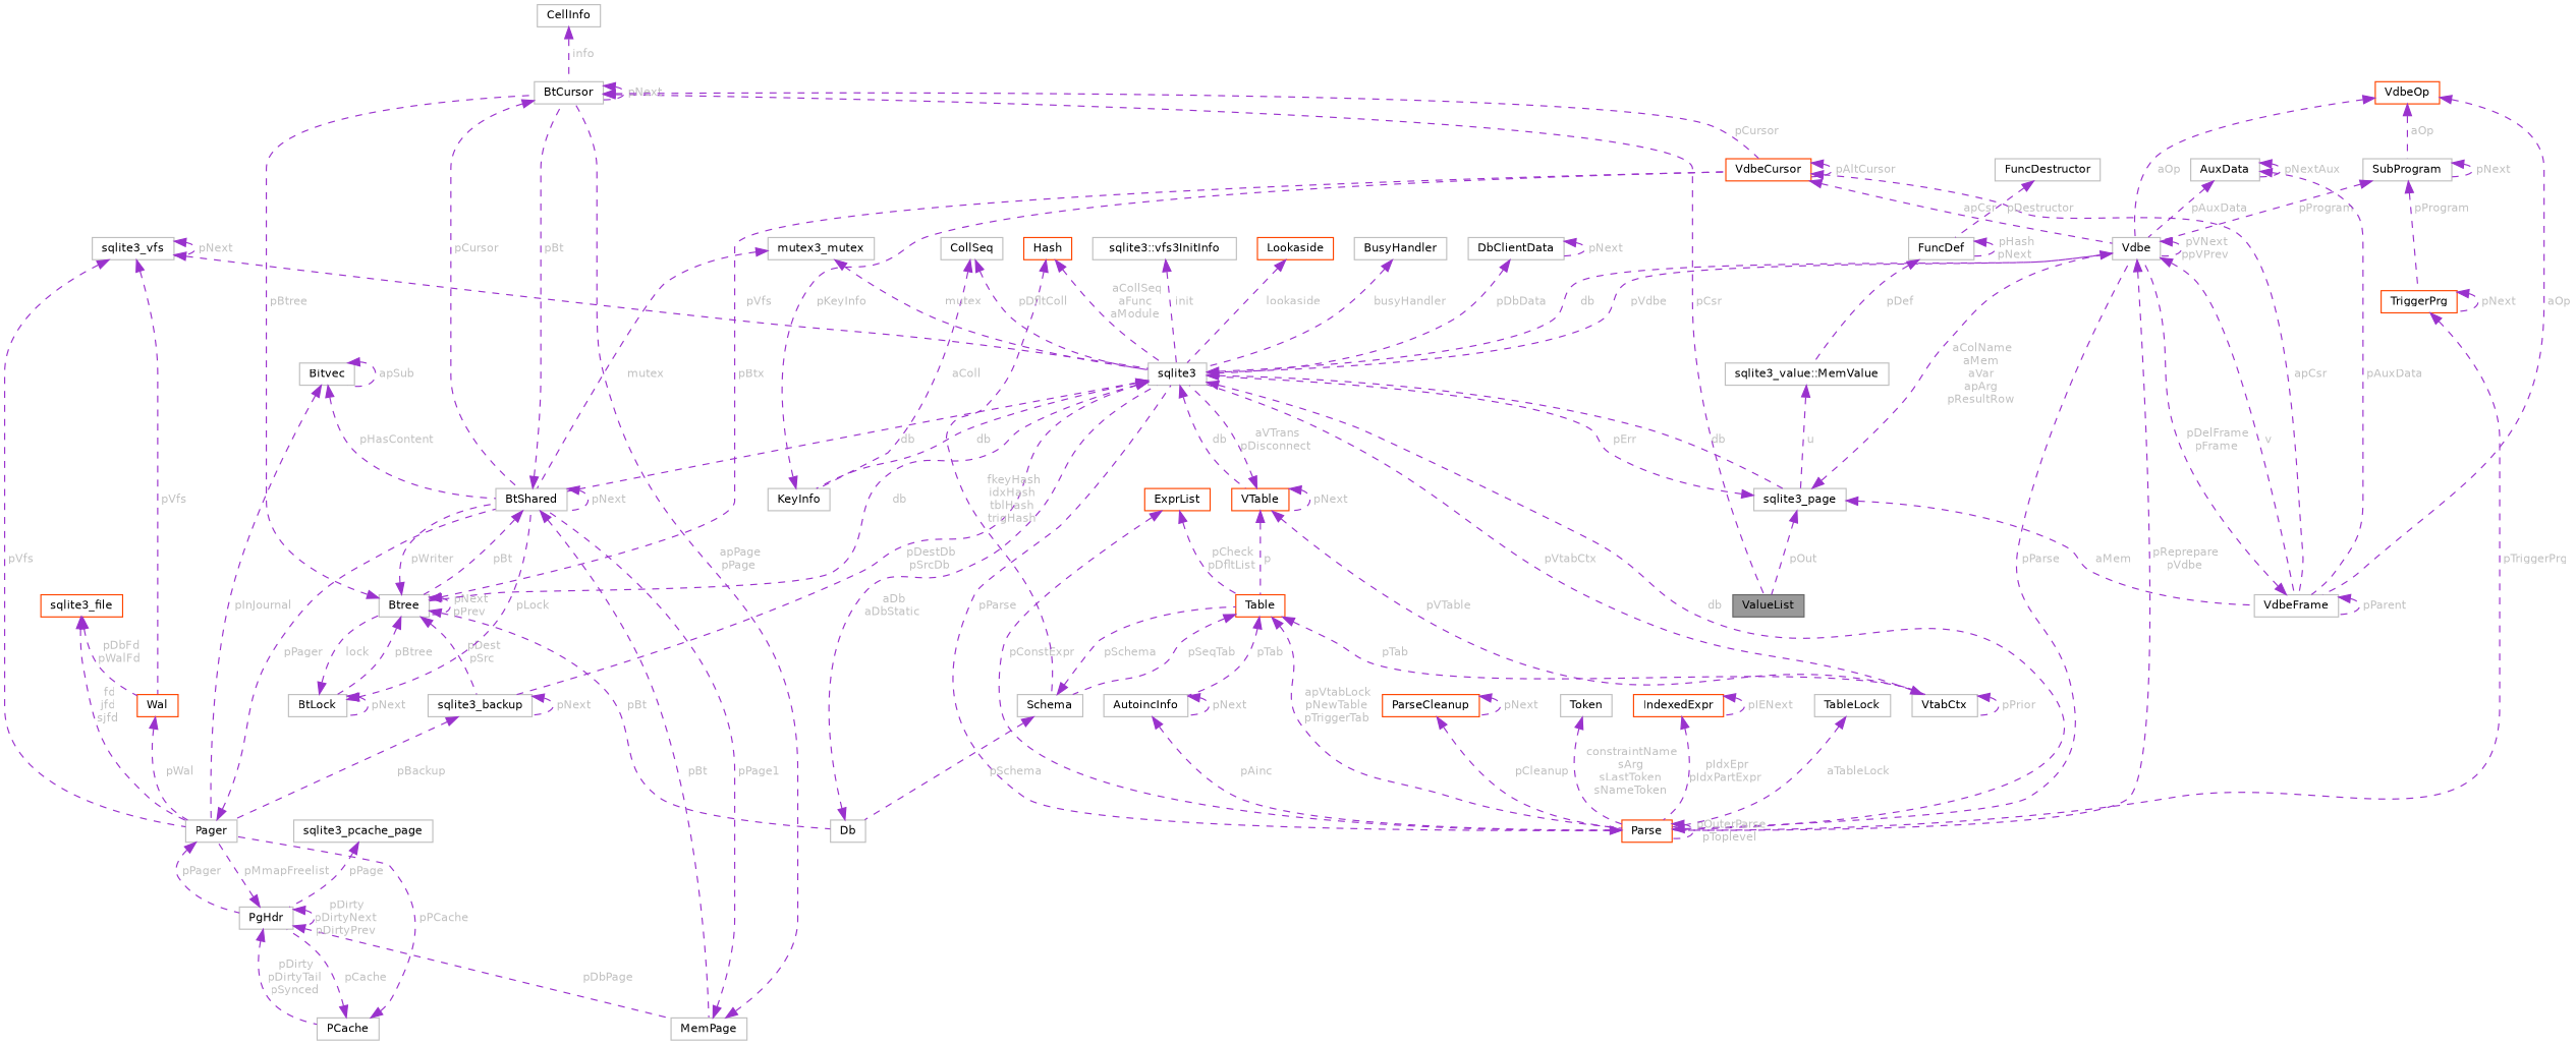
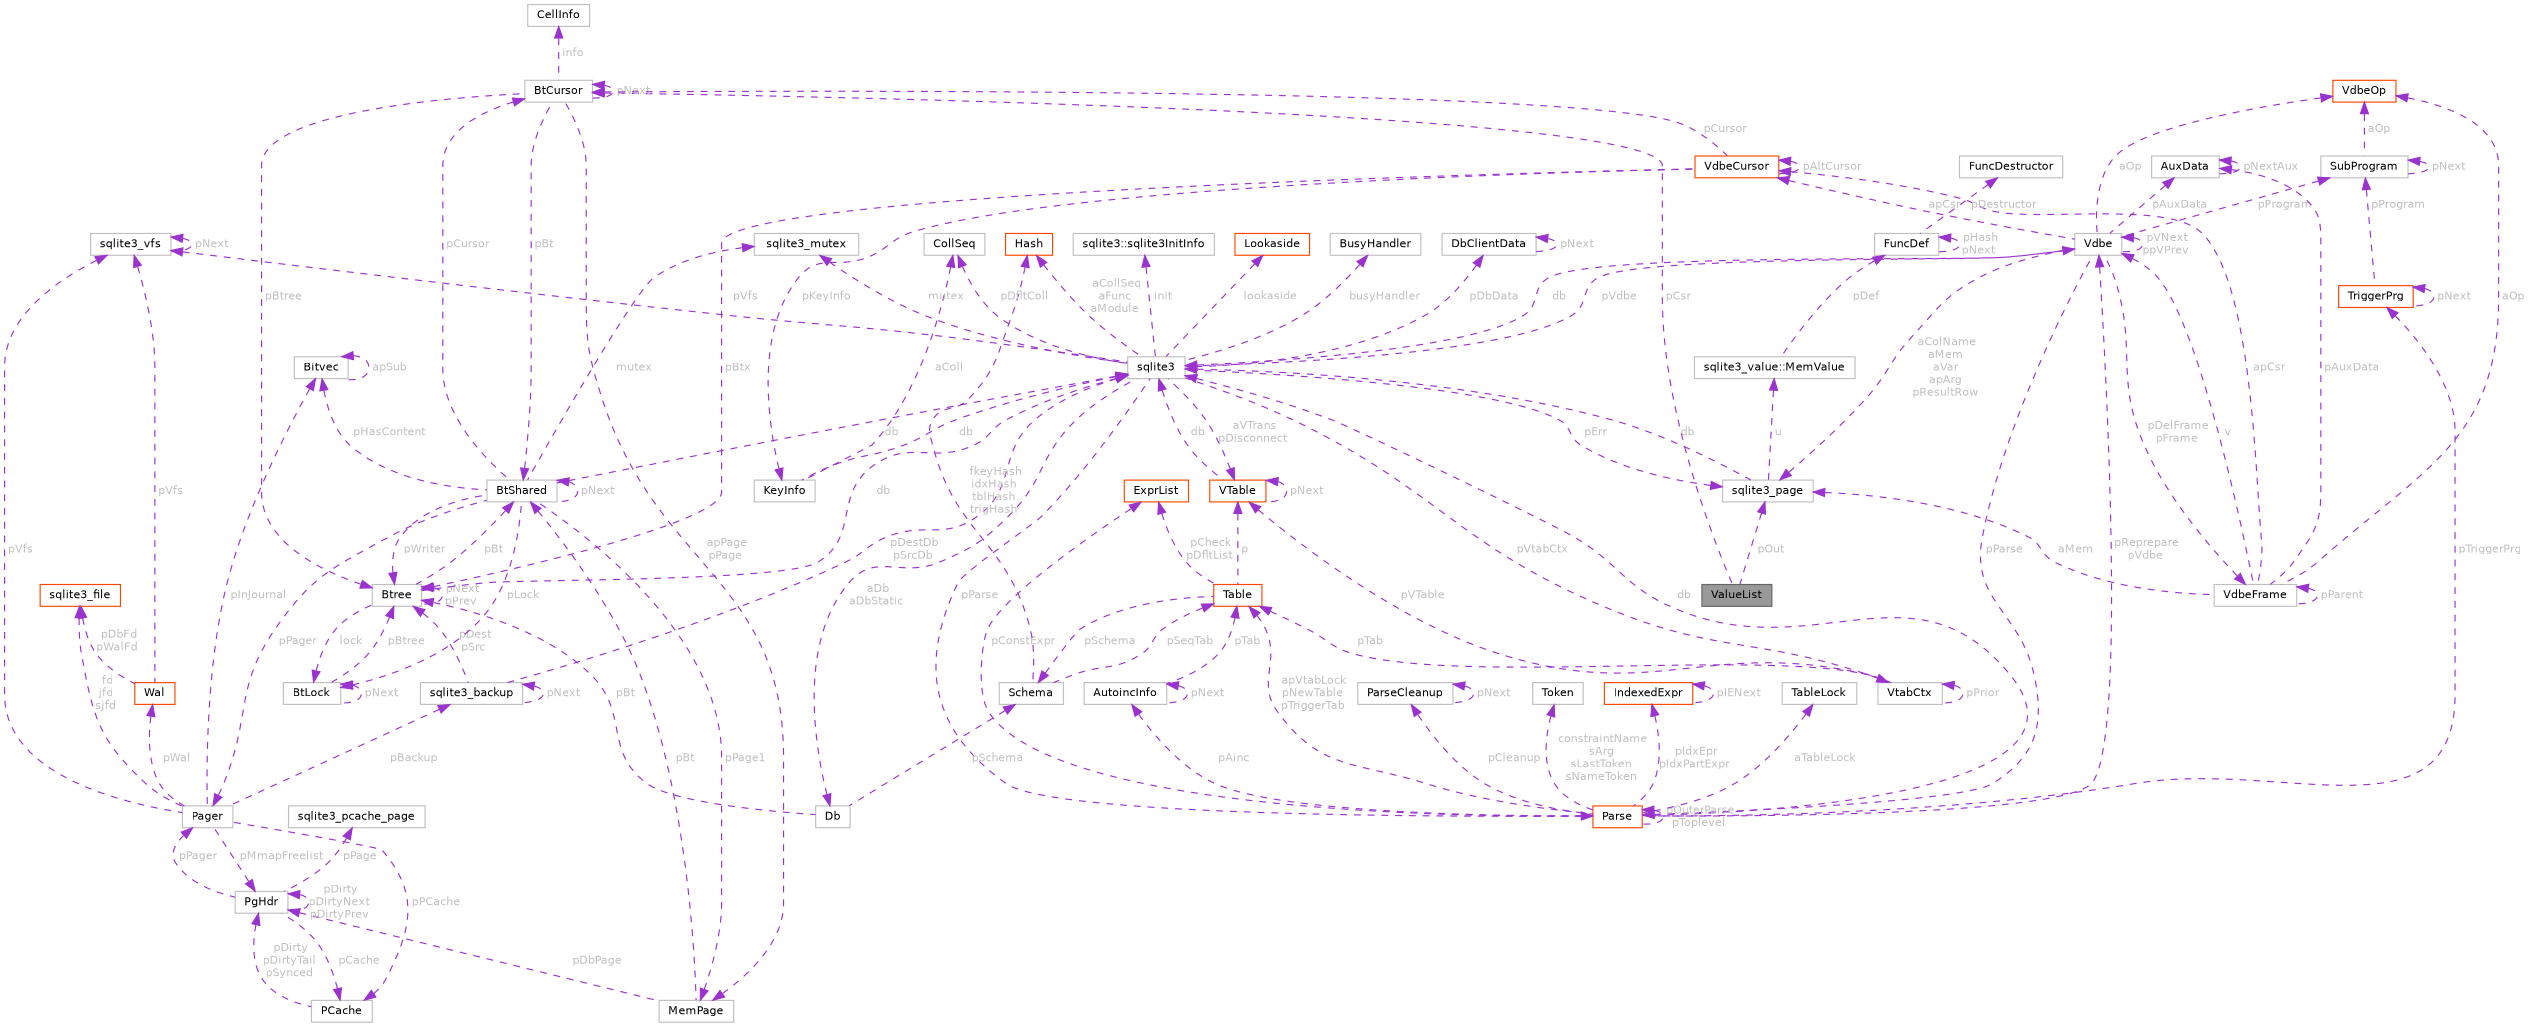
  digraph {
    node [color=grey75 fillcolor=white fontname=Helvetica fontsize=10 shape=box style=filled]
    edge [color=darkorchid3 dir=back fontcolor=grey fontname=Helvetica fontsize=10 labelfontname=Helvetica labelfontsize=10 style=dashed]
    n1 [color=gray40 fillcolor=grey60 fontcolor=black height=0.2 label=ValueList width=0.4]
    n2 [height=0.2 label=BtCursor width=0.4]
    n3 [color=orangered height=0.2 label=VdbeCursor width=0.4]
    n4 [height=0.2 label=BtShared width=0.4]
    n5 [height=0.2 label=Vdbe width=0.4]
    n6 [height=0.2 label=VdbeFrame width=0.4]
    n7 [height=0.2 label=Btree width=0.4]
    n8 [height=0.2 label=MemPage width=0.4]
    n9 [height=0.2 label=Db width=0.4]
    n10 [height=0.2 label=sqlite3_backup width=0.4]
    n11 [height=0.2 label=BtLock width=0.4]
    n12 [height=0.2 label=sqlite3 width=0.4]
    n13 [height=0.2 label=Pager width=0.4]
    n14 [color=orangered height=0.2 label=Parse width=0.4]
    n15 [color=orangered height=0.2 label=VTable width=0.4]
    n16 [height=0.2 label=sqlite3_page width=0.4]
    n17 [height=0.2 label=KeyInfo width=0.4]
    n18 [color=orangered height=0.2 label=Table width=0.4]
    n19 [height=0.2 label=VtabCtx width=0.4]
    n20 [height=0.2 label=sqlite3_vfs width=0.4]
    n21 [color=orangered height=0.2 label=Wal width=0.4]
    n22 [height=0.2 label=PgHdr width=0.4]
    n23 [color=orangered height=0.2 label=ExprList width=0.4]
    n24 [height=0.2 label=AutoincInfo width=0.4]
    n25 [height=0.2 label=Schema width=0.4]
    n26 [color=orangered height=0.2 label=IndexedExpr width=0.4]
    n27 [height=0.2 label=TableLock width=0.4]
    n28 [color=orangered height=0.2 label=Hash width=0.4]
    n29 [color=orangered height=0.2 label=TriggerPrg width=0.4]
    n30 [height=0.2 label=SubProgram width=0.4]
    n31 [color=orangered height=0.2 label=VdbeOp width=0.4]
-   n32 [color=orangered height=0.2 label=ParseCleanup width=0.4]
+   n32 [height=0.2 label=ParseCleanup width=0.4]
    n33 [height=0.2 label=Token width=0.4]
    n34 [height=0.2 label="sqlite3_value::MemValue" width=0.4]
    n35 [height=0.2 label=FuncDef width=0.4]
    n36 [height=0.2 label=FuncDestructor width=0.4]
    n37 [height=0.2 label=CollSeq width=0.4]
    n38 [height=0.2 label=AuxData width=0.4]
-   n39 [height=0.2 label=mutex3_mutex width=0.4]
-   n40 [height=0.2 label="sqlite3::vfs3InitInfo" width=0.4]
+   n39 [height=0.2 label=sqlite3_mutex width=0.4]
+   n40 [height=0.2 label="sqlite3::sqlite3InitInfo" width=0.4]
    n41 [color=orangered height=0.2 label=Lookaside width=0.4]
    n42 [height=0.2 label=BusyHandler width=0.4]
    n43 [height=0.2 label=DbClientData width=0.4]
    n44 [height=0.2 label=PCache width=0.4]
    n45 [height=0.2 label=Bitvec width=0.4]
    n46 [color=orangered height=0.2 label=sqlite3_file width=0.4]
    n47 [height=0.2 label=sqlite3_pcache_page width=0.4]
    n48 [height=0.2 label=CellInfo width=0.4]
    n2 -> n1 [label=" pCsr"]
    n2 -> n2 [label=" pNext"]
    n2 -> n3 [label=" pCursor"]
    n2 -> n4 [label=" pCursor"]
    n3 -> n3 [label=" pAltCursor"]
    n3 -> n5 [label=" apCsr"]
    n3 -> n6 [label=" apCsr"]
    n4 -> n2 [label=" pBt"]
    n4 -> n4 [label=" pNext"]
    n4 -> n7 [label=" pBt"]
    n4 -> n8 [label=" pBt"]
    n5 -> n5 [label=" pVNext\nppVPrev"]
    n5 -> n6 [label=" v"]
    n5 -> n12 [label=" pVdbe"]
    n5 -> n14 [label=" pReprepare\npVdbe"]
    n6 -> n5 [label=" pDelFrame\npFrame"]
    n6 -> n6 [label=" pParent"]
    n7 -> n2 [label=" pBtree"]
    n7 -> n3 [label=" pBtx"]
    n7 -> n4 [label=" pWriter"]
    n7 -> n7 [label=" pNext\npPrev"]
    n7 -> n9 [label=" pBt"]
    n7 -> n10 [label=" pDest\npSrc"]
    n7 -> n11 [label=" pBtree"]
    n8 -> n2 [label=" apPage\npPage"]
    n8 -> n4 [label=" pPage1"]
    n9 -> n12 [label=" aDb\naDbStatic"]
    n10 -> n10 [label=" pNext"]
    n10 -> n13 [label=" pBackup"]
    n11 -> n4 [label=" pLock"]
    n11 -> n7 [label=" lock"]
    n11 -> n11 [label=" pNext"]
    n12 -> n4 [label=" db"]
    n12 -> n5 [label=" db"]
    n12 -> n7 [label=" db"]
    n12 -> n10 [label=" pDestDb\npSrcDb"]
    n12 -> n14 [label=" db"]
    n12 -> n15 [label=" db"]
    n12 -> n16 [label=" db"]
    n12 -> n17 [label=" db"]
    n13 -> n4 [label=" pPager"]
    n13 -> n22 [label=" pPager"]
    n14 -> n5 [label=" pParse"]
    n14 -> n12 [label=" pParse"]
    n14 -> n14 [label=" pOuterParse\npToplevel"]
    n15 -> n12 [label=" aVTrans\npDisconnect"]
    n15 -> n15 [label=" pNext"]
    n15 -> n18 [label=" p"]
    n15 -> n19 [label=" pVTable"]
    n16 -> n1 [label=" pOut"]
    n16 -> n5 [label=" aColName\naMem\naVar\napArg\npResultRow"]
    n16 -> n6 [label=" aMem"]
    n16 -> n12 [label=" pErr"]
    n17 -> n3 [label=" pKeyInfo"]
    n18 -> n14 [label=" apVtabLock\npNewTable\npTriggerTab"]
    n18 -> n19 [label=" pTab"]
    n18 -> n24 [label=" pTab"]
    n18 -> n25 [label=" pSeqTab"]
    n19 -> n12 [label=" pVtabCtx"]
    n19 -> n19 [label=" pPrior"]
    n20 -> n12 [label=" pVfs"]
    n20 -> n13 [label=" pVfs"]
    n20 -> n20 [label=" pNext"]
    n20 -> n21 [label=" pVfs"]
    n21 -> n13 [label=" pWal"]
    n22 -> n8 [label=" pDbPage"]
    n22 -> n13 [label=" pMmapFreelist"]
    n22 -> n22 [label=" pDirty\npDirtyNext\npDirtyPrev"]
    n22 -> n44 [label=" pDirty\npDirtyTail\npSynced"]
    n23 -> n14 [label=" pConstExpr"]
    n23 -> n18 [label=" pCheck\npDfltList"]
    n24 -> n14 [label=" pAinc"]
    n24 -> n24 [label=" pNext"]
    n25 -> n9 [label=" pSchema"]
    n25 -> n18 [label=" pSchema"]
    n26 -> n14 [label=" pIdxEpr\npIdxPartExpr"]
    n26 -> n26 [label=" pIENext"]
    n27 -> n14 [label=" aTableLock"]
    n28 -> n12 [label=" aCollSeq\naFunc\naModule"]
    n28 -> n25 [label=" fkeyHash\nidxHash\ntblHash\ntrigHash"]
    n29 -> n14 [label=" pTriggerPrg"]
    n29 -> n29 [label=" pNext"]
    n30 -> n5 [label=" pProgram"]
    n30 -> n29 [label=" pProgram"]
    n30 -> n30 [label=" pNext"]
    n31 -> n5 [label=" aOp"]
    n31 -> n6 [label=" aOp"]
    n31 -> n30 [label=" aOp"]
    n32 -> n14 [label=" pCleanup"]
    n32 -> n32 [label=" pNext"]
    n33 -> n14 [label=" constraintName\nsArg\nsLastToken\nsNameToken"]
    n34 -> n16 [label=" u"]
    n35 -> n34 [label=" pDef"]
    n35 -> n35 [label=" pHash\npNext"]
    n36 -> n35 [label=" pDestructor"]
    n37 -> n12 [label=" pDfltColl"]
    n37 -> n17 [label=" aColl"]
    n38 -> n5 [label=" pAuxData"]
    n38 -> n6 [label=" pAuxData"]
    n38 -> n38 [label=" pNextAux"]
    n39 -> n4 [label=" mutex"]
    n39 -> n12 [label=" mutex"]
    n40 -> n12 [label=" init"]
    n41 -> n12 [label=" lookaside"]
    n42 -> n12 [label=" busyHandler"]
    n43 -> n12 [label=" pDbData"]
    n43 -> n43 [label=" pNext"]
    n44 -> n13 [label=" pPCache"]
    n44 -> n22 [label=" pCache"]
    n45 -> n4 [label=" pHasContent"]
    n45 -> n13 [label=" pInJournal"]
    n45 -> n45 [label=" apSub"]
    n46 -> n13 [label=" fd\njfd\nsjfd"]
    n46 -> n21 [label=" pDbFd\npWalFd"]
    n47 -> n22 [label=" pPage"]
    n48 -> n2 [label=" info"]
  }
